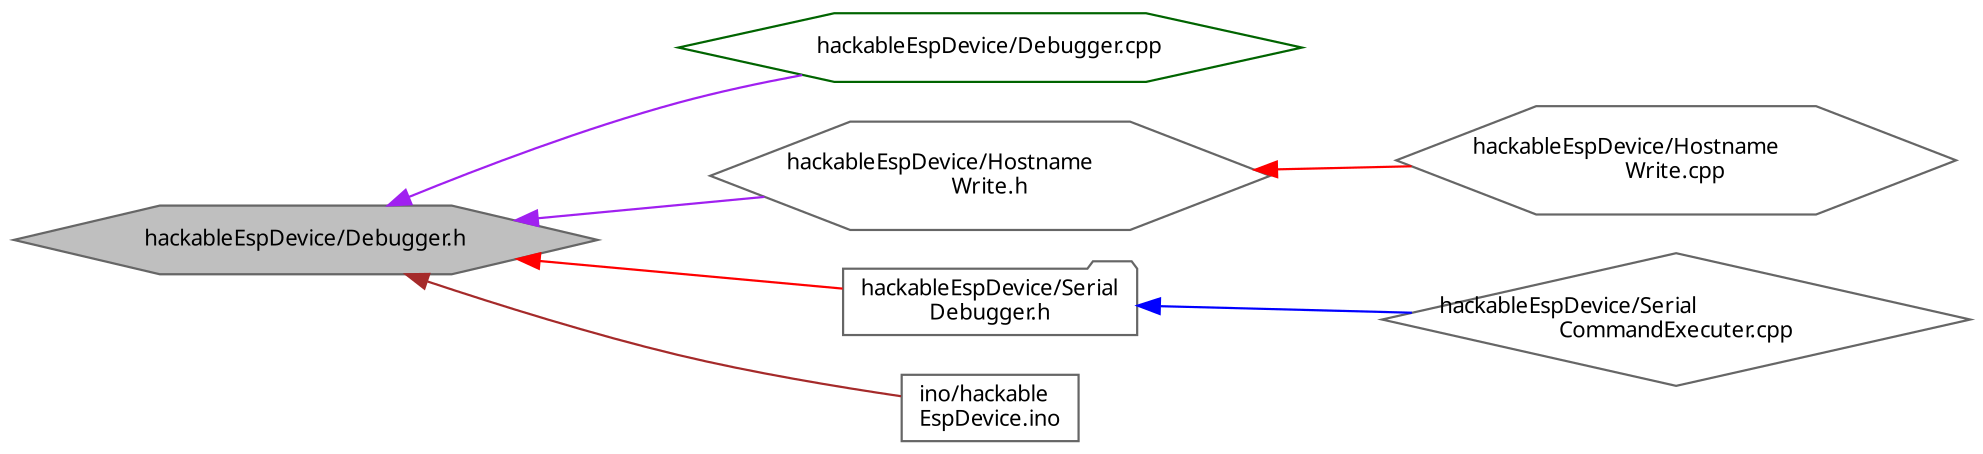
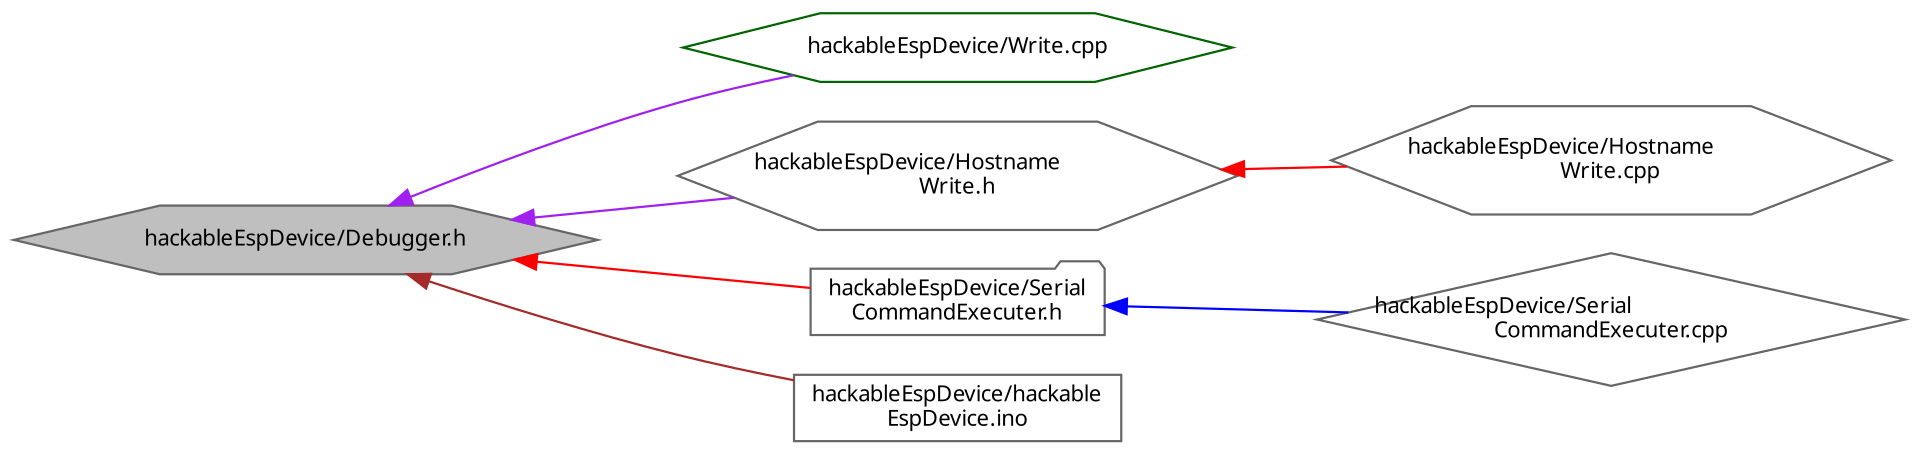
  digraph {
    fontname="Noto Sans"
    rankdir=LR
    node [color=gray40 fillcolor=white fontname="Noto Sans" fontsize=10 shape=hexagon style=filled]
    edge [color=purple dir=back fontname="Noto Sans" fontsize=10 labelfontname=Helvetica labelfontsize=10 style=solid]
    n1 [fillcolor=grey75 fontcolor=black height=0.2 label="hackableEspDevice/Debugger.h" width=0.4]
-   n2 [color=darkgreen height=0.2 label="hackableEspDevice/Debugger.cpp" width=0.4]
+   n2 [color=darkgreen height=0.2 label="hackableEspDevice/Write.cpp" width=0.4]
    n3 [height=0.2 label="hackableEspDevice/Hostname\lWrite.h" width=0.4]
-   n4 [height=0.2 label="hackableEspDevice/Serial\lDebugger.h" shape=folder width=0.4]
-   n5 [height=0.2 label="ino/hackable\lEspDevice.ino" shape=box width=0.4]
+   n4 [height=0.2 label="hackableEspDevice/Serial\lCommandExecuter.h" shape=folder width=0.4]
+   n5 [height=0.2 label="hackableEspDevice/hackable\lEspDevice.ino" shape=box width=0.4]
    n6 [height=0.2 label="hackableEspDevice/Hostname\lWrite.cpp" width=0.4]
    n7 [height=0.2 label="hackableEspDevice/Serial\lCommandExecuter.cpp" shape=diamond width=0.4]
    n1 -> n2
    n1 -> n3
    n1 -> n4 [color=red]
    n1 -> n5 [color=brown]
    n3 -> n6 [color=red]
    n4 -> n7 [color=blue]
  }
